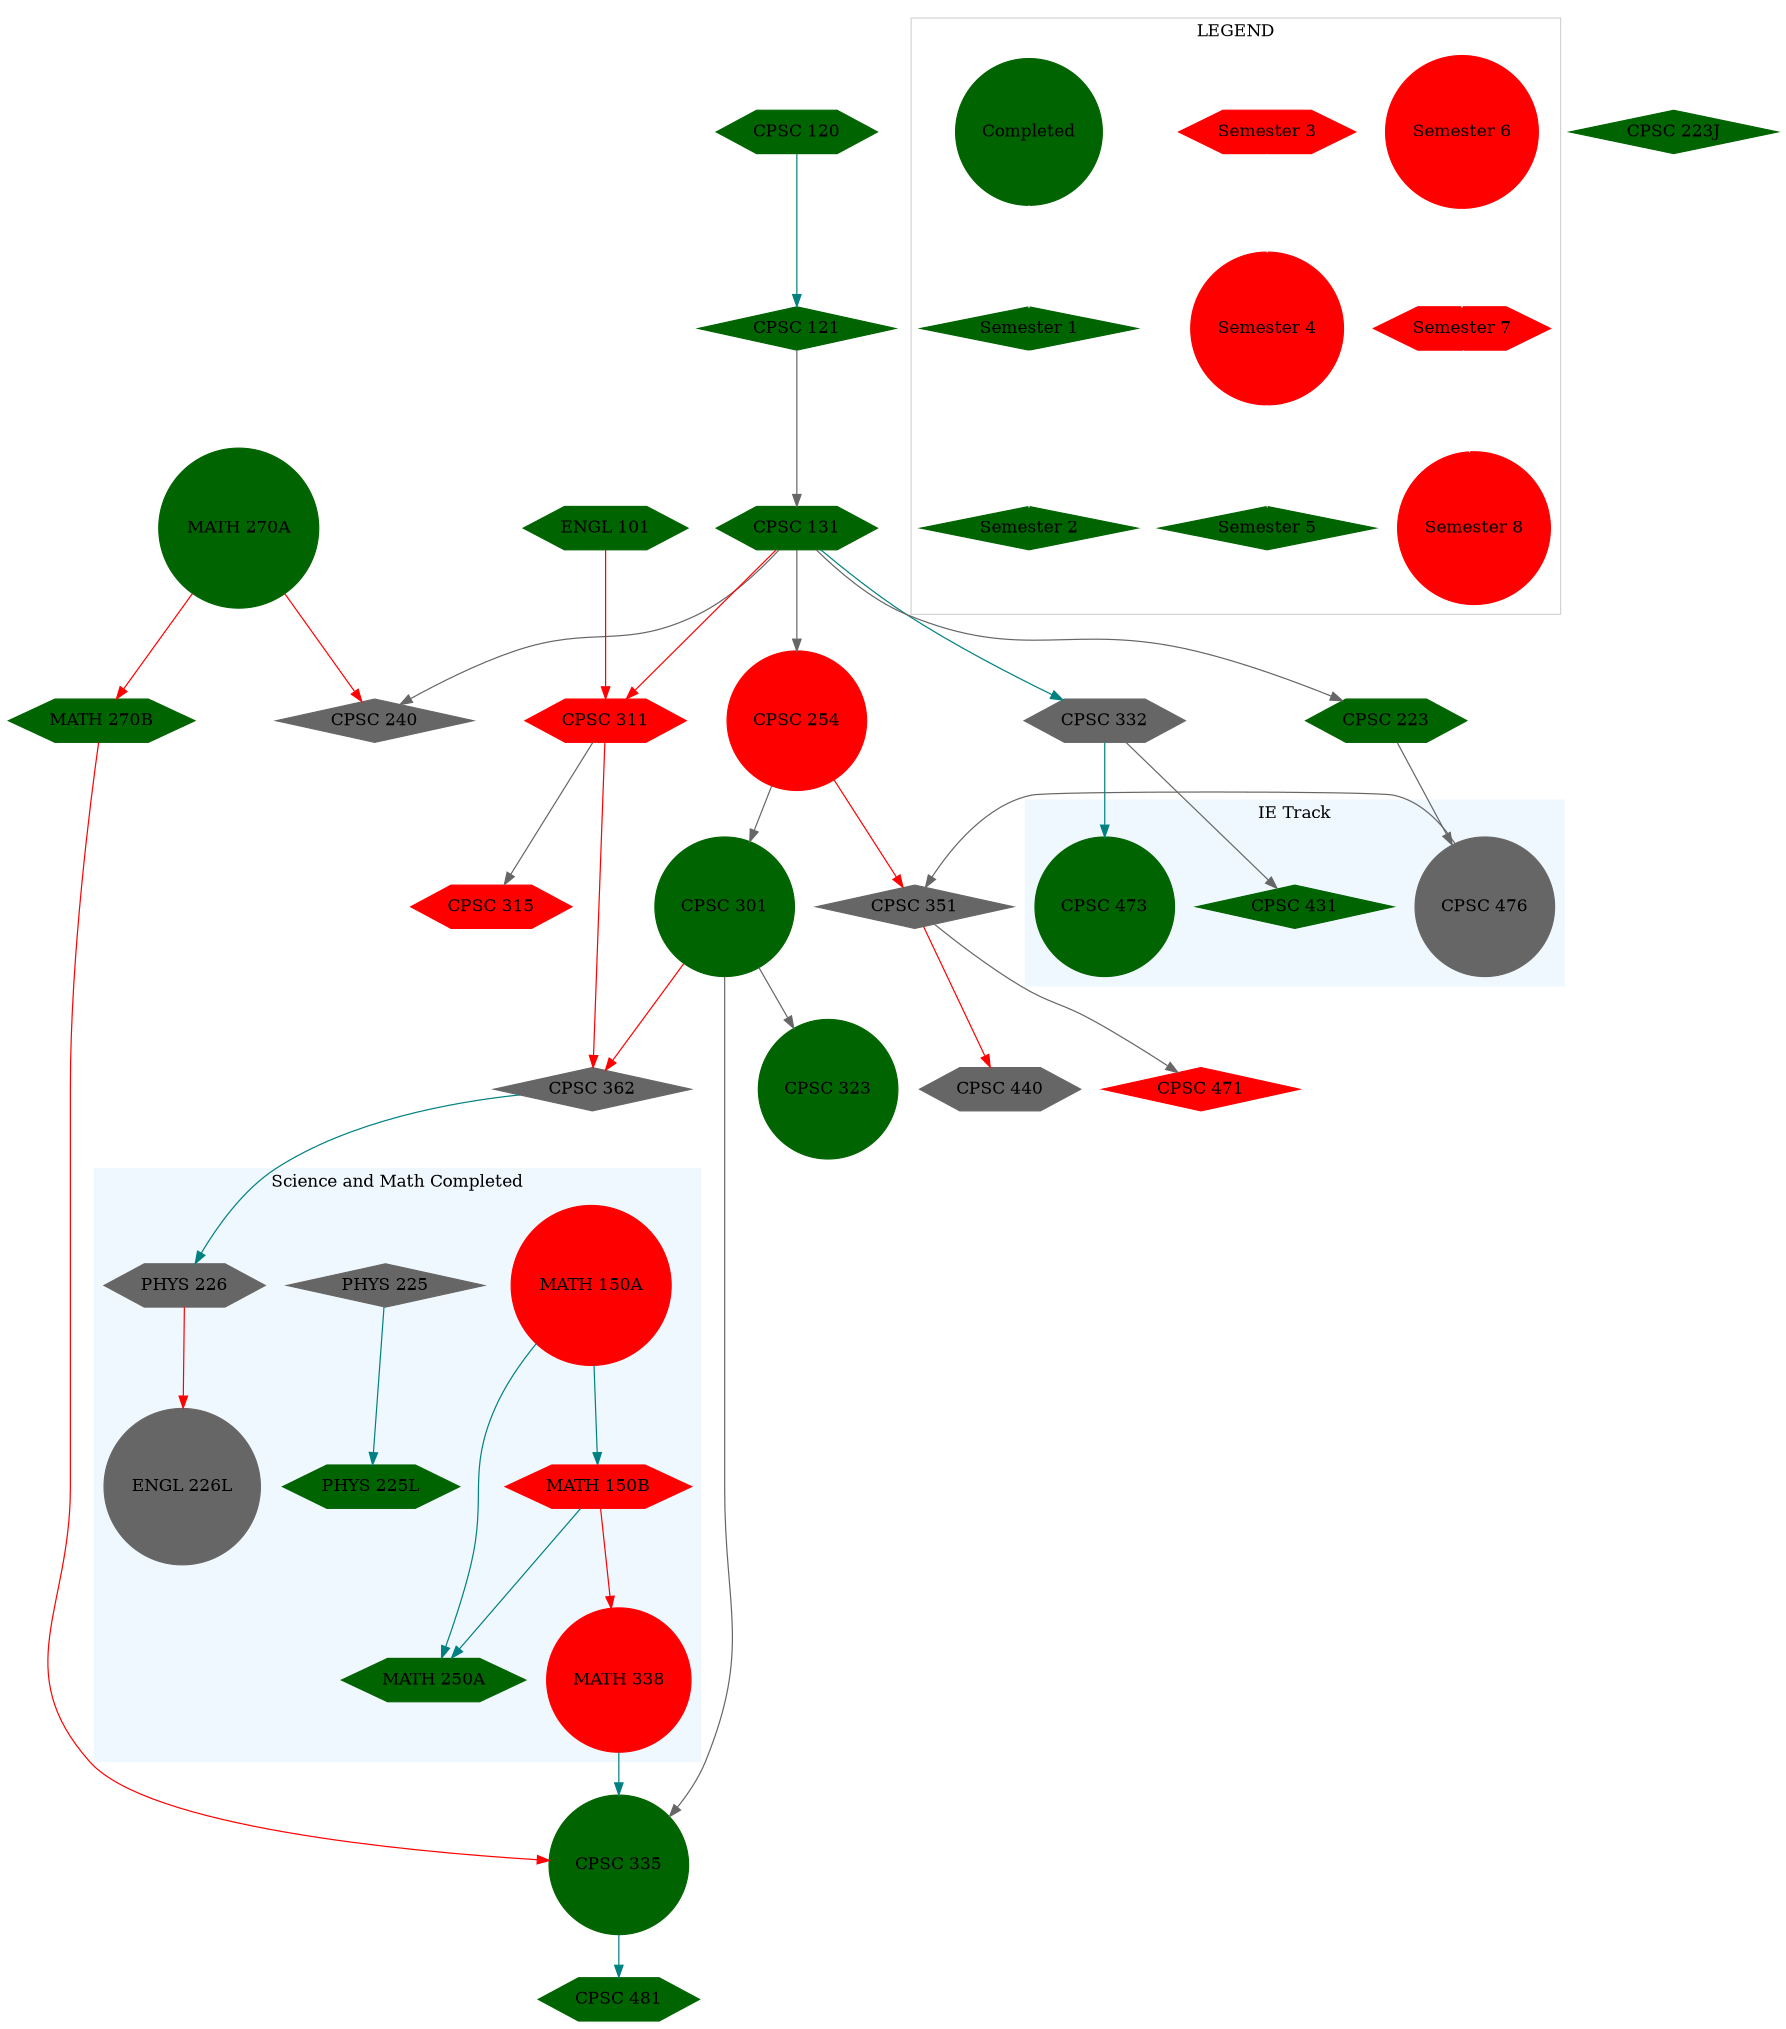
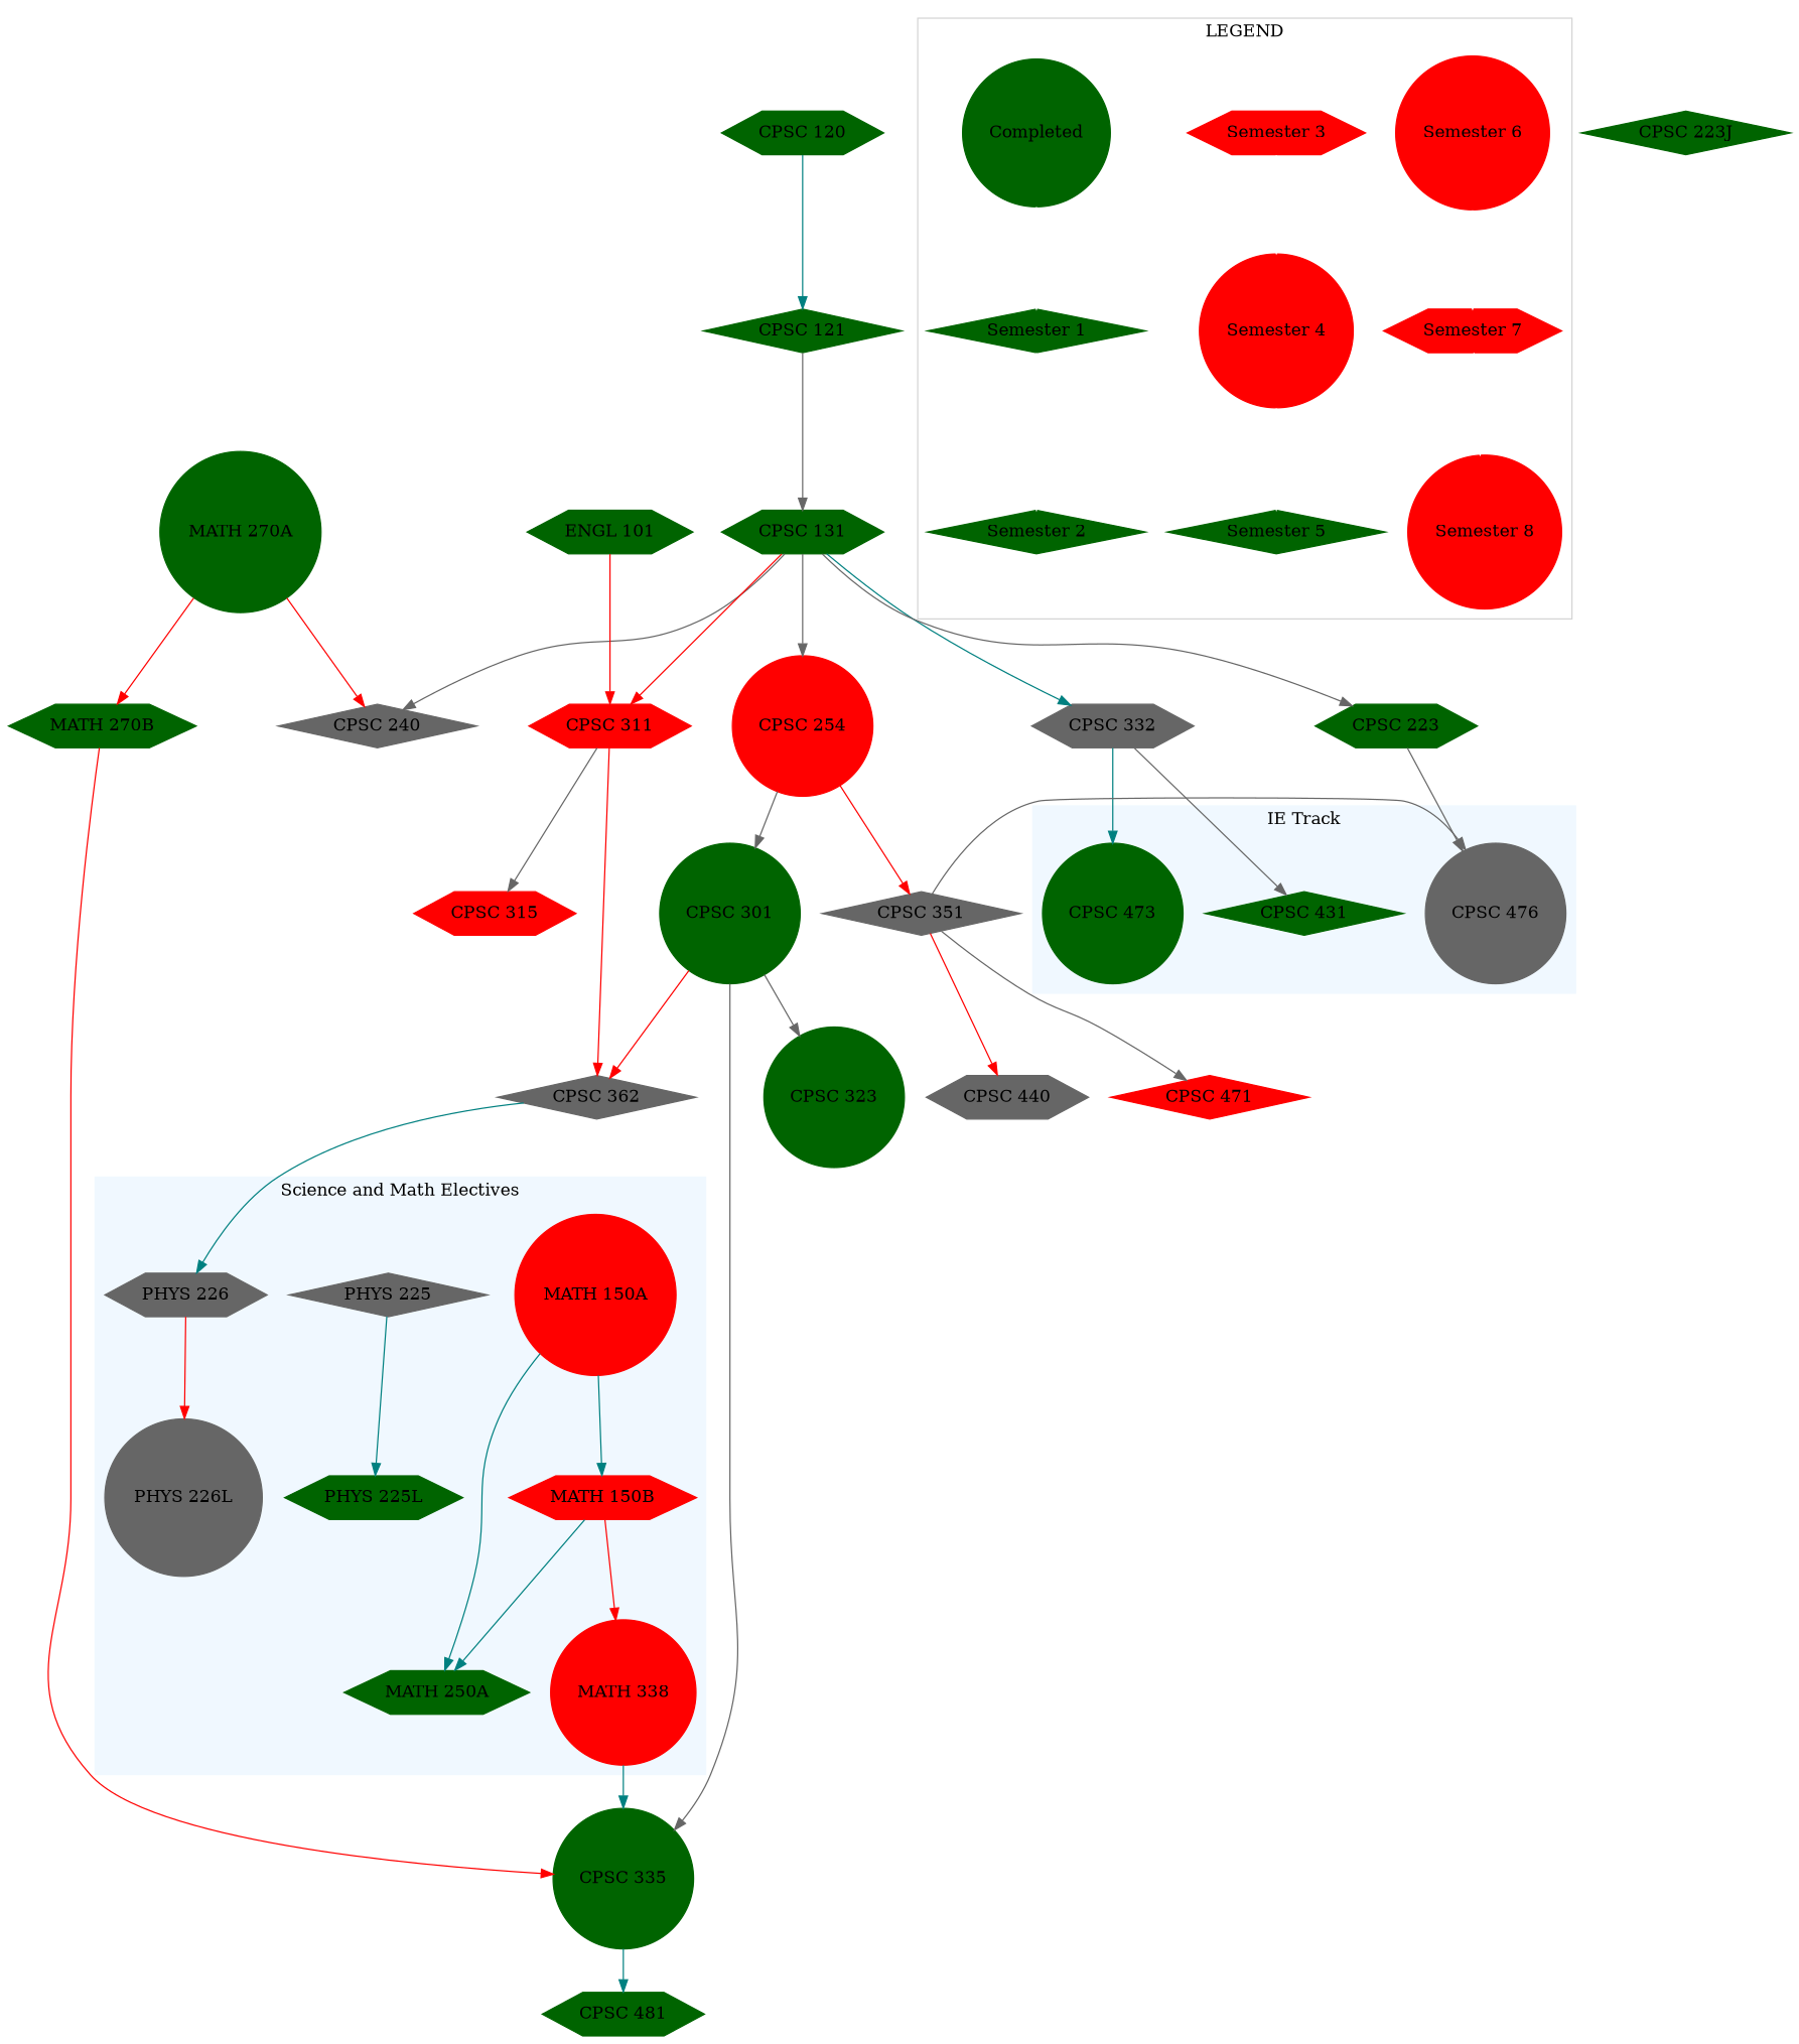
  digraph {
    node [color=darkgreen shape=hexagon style=filled]
    edge [color=gray40]
    "MATH 150A" [color=red shape=circle]
    "MATH 250A"
    "MATH 150B" [color=red]
    "MATH 338" [color=red shape=circle]
    "PHYS 225" [color=gray40 shape=diamond]
    "PHYS 225L"
    "PHYS 226" [color=gray40]
-   "PHYS 226L" [color=gray40 shape=circle label="ENGL 226L"]
+   "PHYS 226L" [color=gray40 shape=circle]
    "CPSC 431" [shape=diamond]
    "CPSC 473" [shape=circle]
    "CPSC 476" [color=gray40 shape=circle]
    "Semester 6" [color=red shape=circle]
    "Semester 7" [color=red]
    "Semester 8" [color=red shape=circle]
    "Semester 3" [color=red]
    "Semester 4" [color=red shape=circle]
    "Semester 5" [shape=diamond]
    Completed [shape=circle]
    "Semester 1" [shape=diamond]
    "Semester 2" [shape=diamond]
    "CPSC 335" [shape=circle]
    "MATH 270A" [shape=circle]
    "MATH 270B"
    "CPSC 240" [color=gray40 shape=diamond]
    "CPSC 121" [shape=diamond]
    "CPSC 120"
    "CPSC 131"
    "CPSC 481"
    "CPSC 254" [color=red shape=circle]
    "CPSC 311" [color=red]
    "CPSC 332" [color=gray40]
    "CPSC 223"
    "CPSC 301" [shape=circle]
    "CPSC 351" [color=gray40 shape=diamond]
    "CPSC 315" [color=red]
    "CPSC 362" [color=gray40 shape=diamond]
    "CPSC 440" [color=gray40]
    "CPSC 323" [shape=circle]
    "CPSC 471" [color=red shape=diamond]
    "CPSC 223J" [shape=diamond]
    "ENGL 101"
    subgraph cluster_1 {
      color=aliceblue
-     label="Science and Math Completed"
+     label="Science and Math Electives"
      style=filled
      "MATH 150A"
      "MATH 250A"
      "MATH 150B"
      "MATH 338"
      "PHYS 225"
      "PHYS 225L"
      "PHYS 226"
      "PHYS 226L"
    }
    subgraph cluster_2 {
      color=aliceblue
      label="IE Track"
      style=filled
      "CPSC 431"
      "CPSC 473"
      "CPSC 476"
    }
    subgraph cluster_3 {
      color=lightgrey
      label=LEGEND
      "Semester 6"
      "Semester 7"
      "Semester 8"
      "Semester 3"
      "Semester 4"
      "Semester 5"
      Completed
      "Semester 1"
      "Semester 2"
    }
    "MATH 150A" -> "MATH 250A" [color=teal]
    "MATH 150A" -> "MATH 150B" [color=teal]
    "MATH 150B" -> "MATH 250A" [color=teal]
    "MATH 150B" -> "MATH 338" [color=red]
    "MATH 338" -> "CPSC 335" [color=teal]
    "PHYS 225" -> "PHYS 225L" [color=teal]
    "PHYS 226" -> "PHYS 226L" [color=red]
    "Semester 6" -> "Semester 7" [color=white]
    "Semester 7" -> "Semester 8" [color=white]
    "Semester 3" -> "Semester 4" [color=white]
    "Semester 4" -> "Semester 5" [color=white]
    Completed -> "Semester 1" [color=white]
    "Semester 1" -> "Semester 2" [color=white]
    "CPSC 335" -> "CPSC 481" [color=teal]
    "MATH 270A" -> "MATH 270B" [color=red]
    "MATH 270A" -> "CPSC 240" [color=red]
    "MATH 270B" -> "CPSC 335" [color=red]
    "CPSC 121" -> "CPSC 131"
    "CPSC 120" -> "CPSC 121" [color=teal]
    "CPSC 131" -> "CPSC 240"
    "CPSC 131" -> "CPSC 254"
    "CPSC 131" -> "CPSC 311" [color=red]
    "CPSC 131" -> "CPSC 332" [color=teal]
    "CPSC 131" -> "CPSC 223"
    "CPSC 254" -> "CPSC 301"
    "CPSC 254" -> "CPSC 351" [color=red]
    "CPSC 311" -> "CPSC 315"
    "CPSC 311" -> "CPSC 362" [color=red]
    "CPSC 332" -> "CPSC 431"
    "CPSC 332" -> "CPSC 473" [color=teal]
    "CPSC 223" -> "CPSC 476"
    "CPSC 301" -> "CPSC 335"
    "CPSC 301" -> "CPSC 362" [color=red]
    "CPSC 301" -> "CPSC 323"
-   "CPSC 476" -> "CPSC 351"
+   "CPSC 351" -> "CPSC 476"
    "CPSC 351" -> "CPSC 440" [color=red]
    "CPSC 351" -> "CPSC 471"
    "CPSC 362" -> "PHYS 226" [color=teal]
    "ENGL 101" -> "CPSC 311" [color=red]
  }
